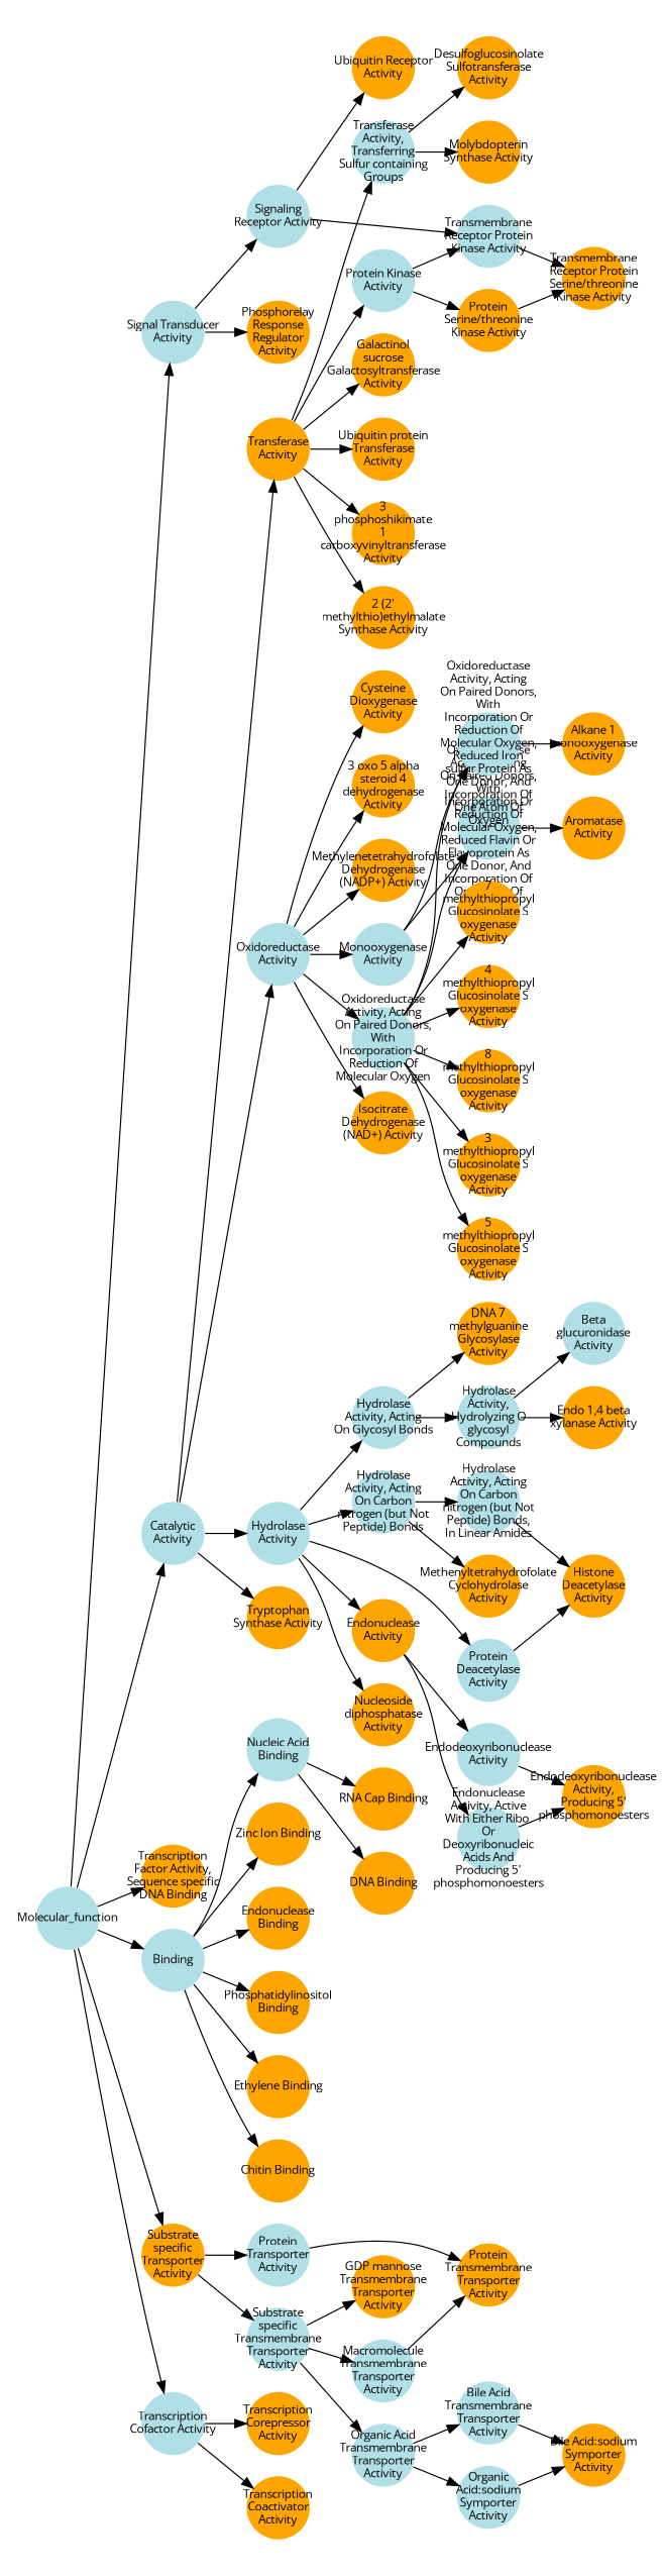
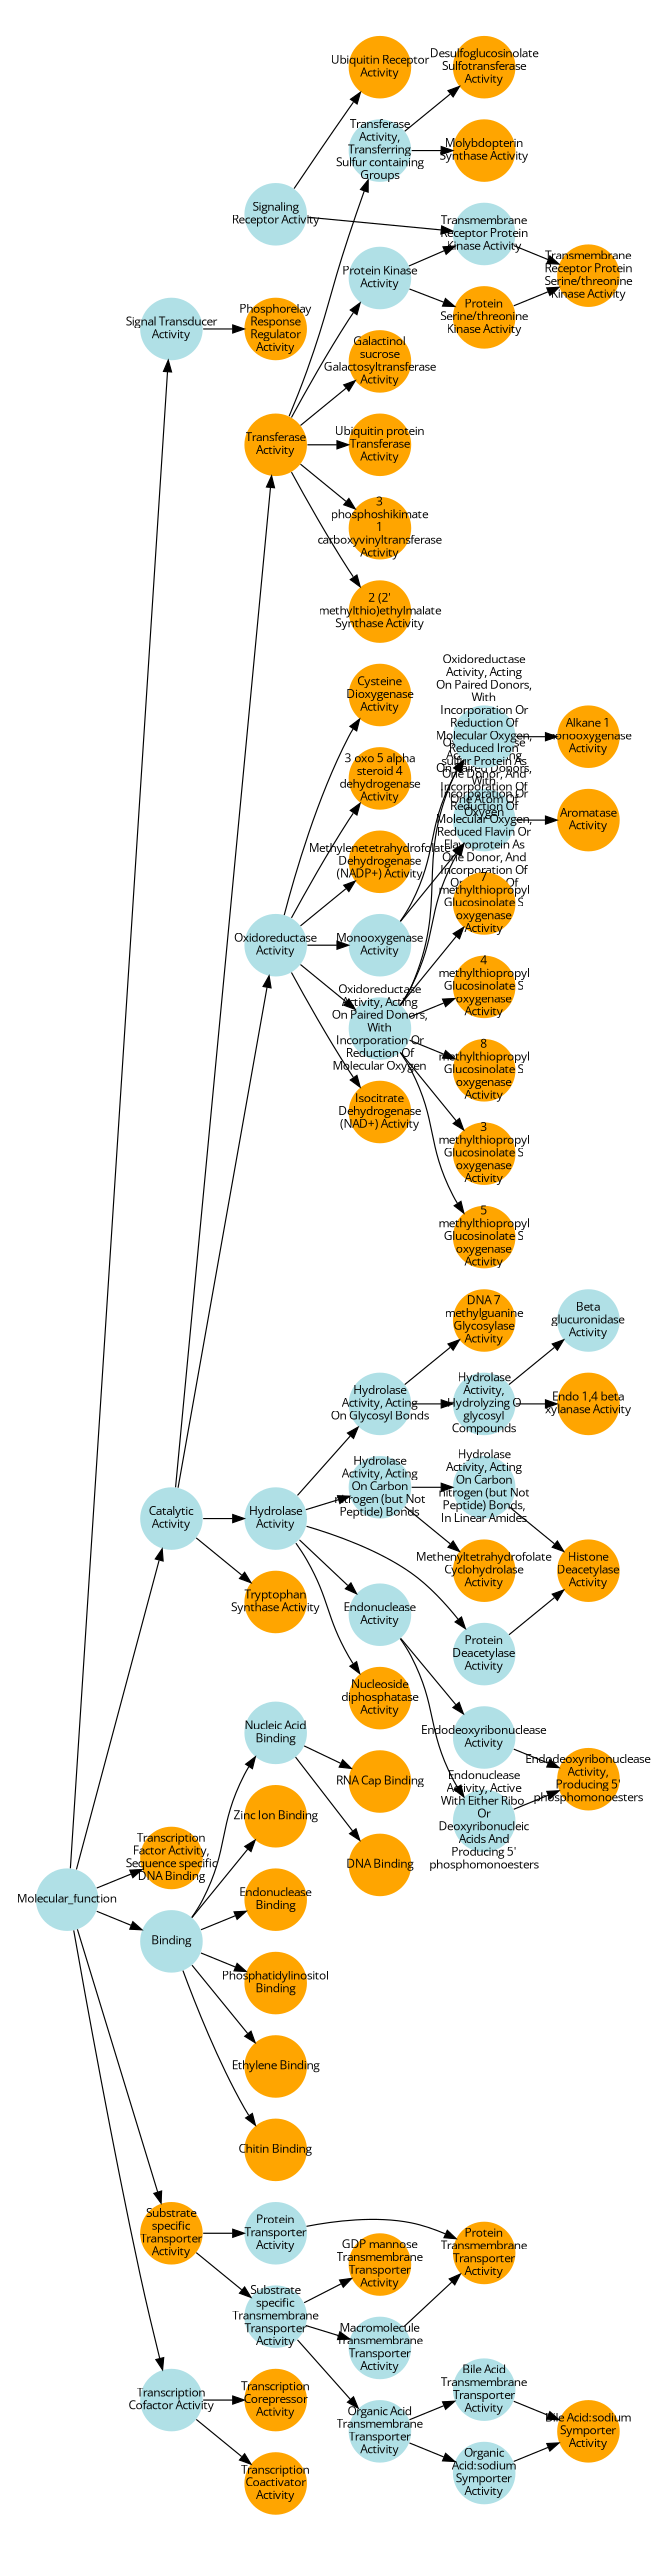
  digraph {
    fontname="Open Sans"
    rankdir=LR
    node [color=transparent fillcolor=orange fixedsize=true fontname="Open Sans" fontsize=10 shape=circle style=filled]
    edge [color="#000000" fontname="Open Sans" lty=solid]
    n1 [fillcolor=powderblue label=Molecular_function width=0.75]
    n2 [fillcolor=powderblue label="Catalytic\nActivity" width=0.75]
    n3 [label="Transcription\nFactor Activity,\nSequence specific\nDNA Binding" width=0.75]
    n4 [fillcolor=powderblue label=Binding width=0.75]
    n5 [fillcolor=powderblue label="Signal Transducer\nActivity" width=0.75]
    n6 [label="Substrate\nspecific\nTransporter\nActivity" width=0.75]
    n7 [fillcolor=powderblue label="Transcription\nCofactor Activity" width=0.75]
    n8 [label="Transferase\nActivity" width=0.75]
    n9 [fillcolor=powderblue label="Oxidoreductase\nActivity" width=0.75]
    n10 [fillcolor=powderblue label="Hydrolase\nActivity" width=0.75]
    n11 [label="Tryptophan\nSynthase Activity" width=0.75]
    n12 [fillcolor=powderblue label="Nucleic Acid\nBinding" width=0.75]
    n13 [label="Zinc Ion Binding" width=0.75]
    n14 [label="Endonuclease\nBinding" width=0.75]
    n15 [label="Phosphatidylinositol\nBinding" width=0.75]
    n16 [label="Ethylene Binding" width=0.75]
    n17 [label="Chitin Binding" width=0.75]
    n18 [label="Phosphorelay\nResponse\nRegulator\nActivity" width=0.75]
    n19 [fillcolor=powderblue label="Signaling\nReceptor Activity" width=0.75]
    n20 [fillcolor=powderblue label="Substrate\nspecific\nTransmembrane\nTransporter\nActivity" width=0.75]
    n21 [fillcolor=powderblue label="Protein\nTransporter\nActivity" width=0.75]
    n22 [label="Transcription\nCorepressor\nActivity" width=0.75]
    n23 [label="Transcription\nCoactivator\nActivity" width=0.75]
    n24 [label="Ubiquitin protein\nTransferase\nActivity" width=0.75]
    n25 [fillcolor=powderblue label="Transferase\nActivity,\nTransferring\nSulfur containing\nGroups" width=0.75]
    n26 [fillcolor=powderblue label="Protein Kinase\nActivity" width=0.75]
    n27 [label="Galactinol\nsucrose\nGalactosyltransferase\nActivity" width=0.75]
    n28 [label="3\nphosphoshikimate\n1\ncarboxyvinyltransferase\nActivity" width=0.75]
    n29 [label="2 (2'\nmethylthio)ethylmalate\nSynthase Activity" width=0.75]
    n30 [fillcolor=powderblue label="Monooxygenase\nActivity" width=0.75]
    n31 [fillcolor=powderblue label="Oxidoreductase\nActivity, Acting\nOn Paired Donors,\nWith\nIncorporation Or\nReduction Of\nMolecular Oxygen" width=0.75]
    n32 [label="Isocitrate\nDehydrogenase\n(NAD+) Activity" width=0.75]
    n33 [label="Cysteine\nDioxygenase\nActivity" width=0.75]
    n34 [label="3 oxo 5 alpha\nsteroid 4\ndehydrogenase\nActivity" width=0.75]
    n35 [label="Methylenetetrahydrofolate\nDehydrogenase\n(NADP+) Activity" width=0.75]
    n36 [fillcolor=powderblue label="Hydrolase\nActivity, Acting\nOn Glycosyl Bonds" width=0.75]
    n37 [fillcolor=powderblue label="Hydrolase\nActivity, Acting\nOn Carbon\nnitrogen (but Not\nPeptide) Bonds" width=0.75]
    n38 [fillcolor=powderblue label="Protein\nDeacetylase\nActivity" width=0.75]
-   n39 [label="Endonuclease\nActivity" width=0.75]
+   n39 [fillcolor=powderblue label="Endonuclease\nActivity" width=0.75]
    n40 [label="Nucleoside\ndiphosphatase\nActivity" width=0.75]
    n41 [label="Desulfoglucosinolate\nSulfotransferase\nActivity" width=0.75]
    n42 [label="Molybdopterin\nSynthase Activity" width=0.75]
    n43 [label="Protein\nSerine/threonine\nKinase Activity" width=0.75]
    n44 [fillcolor=powderblue label="Transmembrane\nReceptor Protein\nKinase Activity" width=0.75]
    n45 [label="DNA Binding" width=0.75]
    n46 [label="RNA Cap Binding" width=0.75]
    n47 [fillcolor=powderblue label="Oxidoreductase\nActivity, Acting\nOn Paired Donors,\nWith\nIncorporation Or\nReduction Of\nMolecular Oxygen,\nReduced Flavin Or\nFlavoprotein As\nOne Donor, And\nIncorporation Of\nOne Atom Of\nOxygen" width=0.75]
    n48 [fillcolor=powderblue label="Oxidoreductase\nActivity, Acting\nOn Paired Donors,\nWith\nIncorporation Or\nReduction Of\nMolecular Oxygen,\nReduced Iron\nsulfur Protein As\nOne Donor, And\nIncorporation Of\nOne Atom Of\nOxygen" width=0.75]
    n49 [label="3\nmethylthiopropyl\nGlucosinolate S\noxygenase\nActivity" width=0.75]
    n50 [label="5\nmethylthiopropyl\nGlucosinolate S\noxygenase\nActivity" width=0.75]
    n51 [label="7\nmethylthiopropyl\nGlucosinolate S\noxygenase\nActivity" width=0.75]
    n52 [label="4\nmethylthiopropyl\nGlucosinolate S\noxygenase\nActivity" width=0.75]
    n53 [label="8\nmethylthiopropyl\nGlucosinolate S\noxygenase\nActivity" width=0.75]
    n54 [label="Aromatase\nActivity" width=0.75]
    n55 [label="Alkane 1\nmonooxygenase\nActivity" width=0.75]
    n56 [label="Transmembrane\nReceptor Protein\nSerine/threonine\nKinase Activity" width=0.75]
    n57 [label="Ubiquitin Receptor\nActivity" width=0.75]
    n58 [fillcolor=powderblue label="Hydrolase\nActivity,\nHydrolyzing O\nglycosyl\nCompounds" width=0.75]
    n59 [label="DNA 7\nmethylguanine\nGlycosylase\nActivity" width=0.75]
    n60 [fillcolor=powderblue label="Hydrolase\nActivity, Acting\nOn Carbon\nnitrogen (but Not\nPeptide) Bonds,\nIn Linear Amides" width=0.75]
    n61 [label="Methenyltetrahydrofolate\nCyclohydrolase\nActivity" width=0.75]
    n62 [label="Histone\nDeacetylase\nActivity" width=0.75]
    n63 [fillcolor=powderblue label="Endodeoxyribonuclease\nActivity" width=0.75]
    n64 [fillcolor=powderblue label="Endonuclease\nActivity, Active\nWith Either Ribo \nOr\nDeoxyribonucleic\nAcids And\nProducing 5'\nphosphomonoesters" width=0.75]
    n65 [fillcolor=powderblue label="Beta\nglucuronidase\nActivity" width=0.75]
    n66 [label="Endo 1,4 beta\nxylanase Activity" width=0.75]
    n67 [label="GDP mannose\nTransmembrane\nTransporter\nActivity" width=0.75]
    n68 [fillcolor=powderblue label="Macromolecule\nTransmembrane\nTransporter\nActivity" width=0.75]
    n69 [fillcolor=powderblue label="Organic Acid\nTransmembrane\nTransporter\nActivity" width=0.75]
    n70 [label="Protein\nTransmembrane\nTransporter\nActivity" width=0.75]
    n71 [fillcolor=powderblue label="Organic\nAcid:sodium\nSymporter\nActivity" width=0.75]
    n72 [fillcolor=powderblue label="Bile Acid\nTransmembrane\nTransporter\nActivity" width=0.75]
    n73 [label="Endodeoxyribonuclease\nActivity,\nProducing 5'\nphosphomonoesters" width=0.75]
    n74 [label="Bile Acid:sodium\nSymporter\nActivity" width=0.75]
    n1 -> n2
    n1 -> n3
    n1 -> n4
    n1 -> n5
    n1 -> n6
    n1 -> n7
    n2 -> n8
    n2 -> n9
    n2 -> n10
    n2 -> n11
    n4 -> n12
    n4 -> n13
    n4 -> n14
    n4 -> n15
    n4 -> n16
    n4 -> n17
    n5 -> n18
-   n5 -> n19
    n6 -> n20
    n6 -> n21
    n7 -> n22
    n7 -> n23
    n8 -> n24
    n8 -> n25
    n8 -> n26
    n8 -> n27
    n8 -> n28
    n8 -> n29
    n9 -> n30
    n9 -> n31
    n9 -> n32
    n9 -> n33
    n9 -> n34
    n9 -> n35
    n10 -> n36
    n10 -> n37
    n10 -> n38
    n10 -> n39
    n10 -> n40
    n12 -> n45
    n12 -> n46
    n19 -> n44
    n19 -> n57
    n20 -> n67
    n20 -> n68
    n20 -> n69
    n21 -> n70
    n25 -> n41
    n25 -> n42
    n26 -> n43
    n26 -> n44
    n30 -> n47
    n30 -> n48
    n31 -> n47
    n31 -> n48
    n31 -> n49
    n31 -> n50
    n31 -> n51
    n31 -> n52
    n31 -> n53
    n36 -> n58
    n36 -> n59
    n37 -> n60
    n37 -> n61
    n38 -> n62
    n39 -> n63
    n39 -> n64
    n43 -> n56
    n44 -> n56
    n47 -> n54
    n48 -> n55
    n58 -> n65
    n58 -> n66
    n60 -> n62
    n63 -> n73
    n64 -> n73
    n68 -> n70
    n69 -> n71
    n69 -> n72
    n71 -> n74
    n72 -> n74
  }
